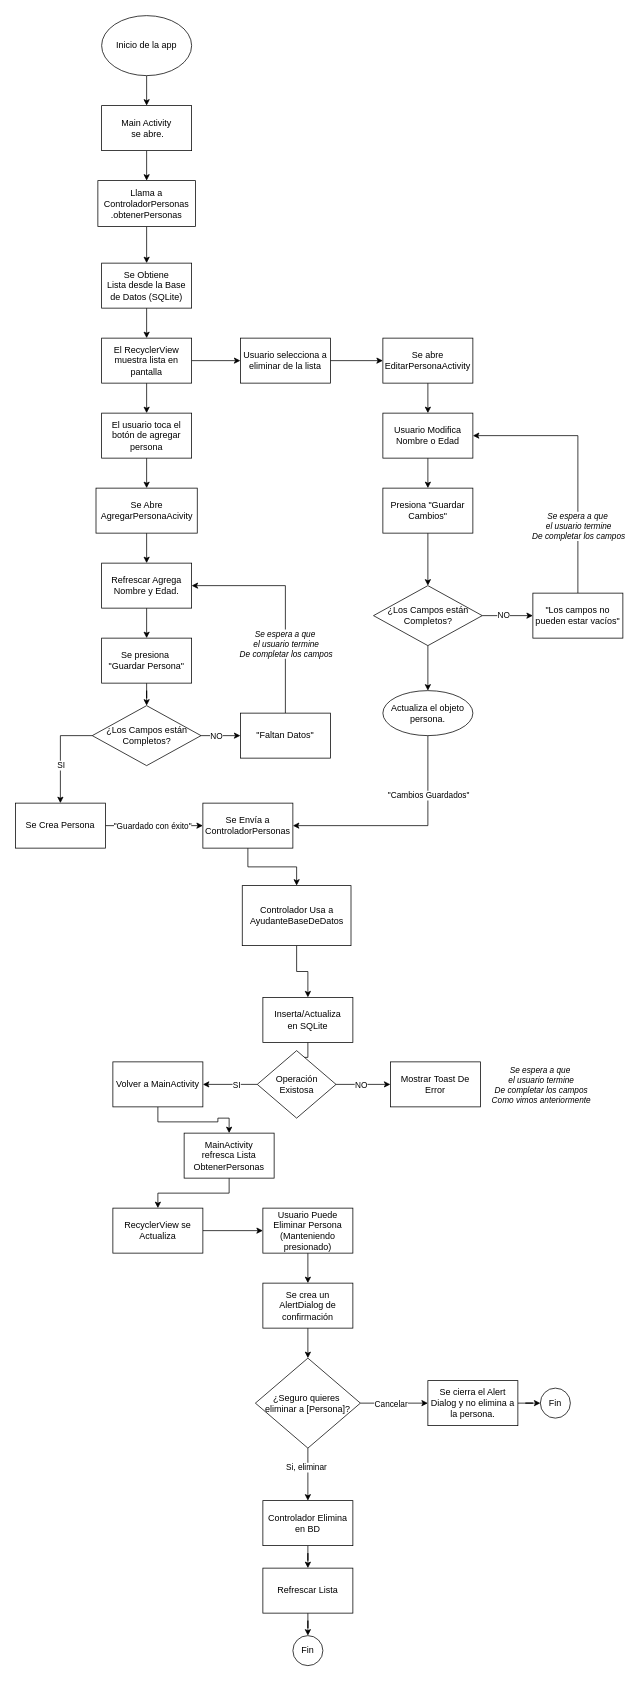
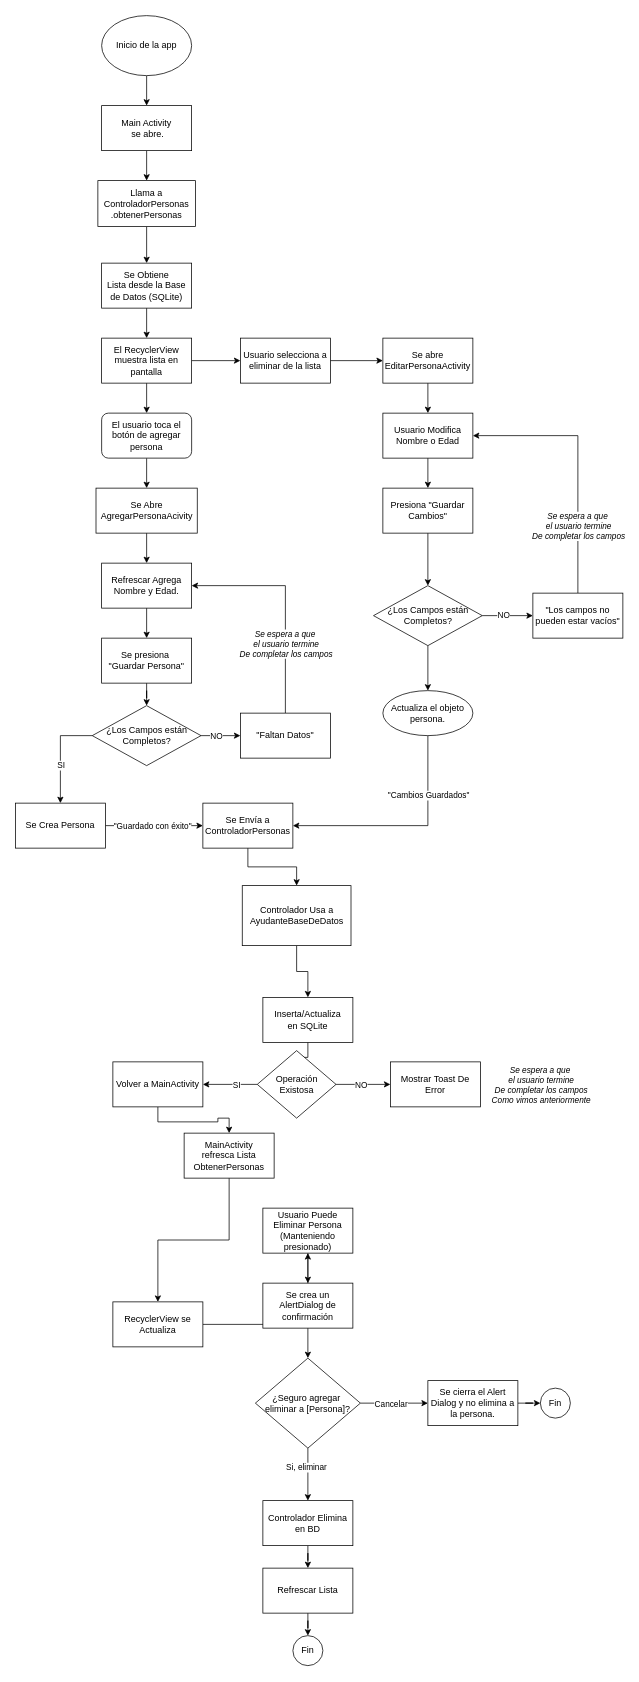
  <mxCell id="0" />
  <mxCell id="1" parent="0" />
  <mxCell id="2" value="" style="edgeStyle=orthogonalEdgeStyle;rounded=0;orthogonalLoop=1;jettySize=auto;html=1;" parent="1" source="3" target="5" edge="1"><mxGeometry relative="1" as="geometry" /></mxCell>
  <mxCell id="3" value="Inicio de la app" style="ellipse;whiteSpace=wrap;html=1;" parent="1" vertex="1"><mxGeometry x="135" y="20" width="120" height="80" as="geometry" /></mxCell>
  <mxCell id="4" style="edgeStyle=orthogonalEdgeStyle;rounded=0;orthogonalLoop=1;jettySize=auto;html=1;" parent="1" source="5" target="7" edge="1"><mxGeometry relative="1" as="geometry" /></mxCell>
  <mxCell id="5" value="Main Activity&lt;div&gt;&lt;span style=&quot;background-color: transparent; color: light-dark(rgb(0, 0, 0), rgb(255, 255, 255));&quot;&gt;&amp;nbsp;se abre.&lt;/span&gt;&lt;/div&gt;" style="whiteSpace=wrap;html=1;" parent="1" vertex="1"><mxGeometry x="135" y="140" width="120" height="60" as="geometry" /></mxCell>
  <mxCell id="6" value="" style="edgeStyle=orthogonalEdgeStyle;rounded=0;orthogonalLoop=1;jettySize=auto;html=1;" parent="1" source="7" target="9" edge="1"><mxGeometry relative="1" as="geometry" /></mxCell>
  <mxCell id="7" value="&lt;div&gt;Llama a&lt;/div&gt;&lt;div&gt;&lt;span style=&quot;background-color: transparent; color: light-dark(rgb(0, 0, 0), rgb(255, 255, 255));&quot;&gt;ControladorPersonas&lt;/span&gt;&lt;/div&gt;&lt;div&gt;&lt;span style=&quot;background-color: transparent; color: light-dark(rgb(0, 0, 0), rgb(255, 255, 255));&quot;&gt;.obtenerPersonas&lt;/span&gt;&lt;/div&gt;" style="whiteSpace=wrap;html=1;" parent="1" vertex="1"><mxGeometry x="130" y="240" width="130" height="61.25" as="geometry" /></mxCell>
  <mxCell id="8" value="" style="edgeStyle=orthogonalEdgeStyle;rounded=0;orthogonalLoop=1;jettySize=auto;html=1;" parent="1" source="9" target="12" edge="1"><mxGeometry relative="1" as="geometry" /></mxCell>
  <mxCell id="9" value="Se Obtiene&lt;div&gt;Lista desde la Base&lt;/div&gt;&lt;div&gt;de Datos (SQLite)&lt;/div&gt;" style="whiteSpace=wrap;html=1;" parent="1" vertex="1"><mxGeometry x="135" y="350.005" width="120" height="60" as="geometry" /></mxCell>
  <mxCell id="10" value="" style="edgeStyle=orthogonalEdgeStyle;rounded=0;orthogonalLoop=1;jettySize=auto;html=1;" parent="1" source="12" target="14" edge="1"><mxGeometry relative="1" as="geometry" /></mxCell>
  <mxCell id="11" value="" style="edgeStyle=orthogonalEdgeStyle;rounded=0;orthogonalLoop=1;jettySize=auto;html=1;" parent="1" source="12" target="16" edge="1"><mxGeometry relative="1" as="geometry" /></mxCell>
  <mxCell id="12" value="El RecyclerView&lt;div&gt;muestra lista en pantalla&lt;/div&gt;" style="whiteSpace=wrap;html=1;" parent="1" vertex="1"><mxGeometry x="135" y="449.995" width="120" height="60" as="geometry" /></mxCell>
  <mxCell id="13" value="" style="edgeStyle=orthogonalEdgeStyle;rounded=0;orthogonalLoop=1;jettySize=auto;html=1;" parent="1" source="14" target="20" edge="1"><mxGeometry relative="1" as="geometry" /></mxCell>
- <mxCell id="14" value="El usuario toca el botón de agregar persona" style="whiteSpace=wrap;html=1;" parent="1" vertex="1"><mxGeometry x="135" y="550.005" width="120" height="60" as="geometry" /></mxCell>
+ <mxCell id="14" value="El usuario toca el botón de agregar persona" style="whiteSpace=wrap;html=1;rounded=1;" parent="1" vertex="1"><mxGeometry x="135" y="550.005" width="120" height="60" as="geometry" /></mxCell>
  <mxCell id="15" value="" style="edgeStyle=orthogonalEdgeStyle;rounded=0;orthogonalLoop=1;jettySize=auto;html=1;" parent="1" source="16" target="18" edge="1"><mxGeometry relative="1" as="geometry" /></mxCell>
  <mxCell id="16" value="Usuario selecciona a eliminar de la lista" style="whiteSpace=wrap;html=1;" parent="1" vertex="1"><mxGeometry x="320" y="449.995" width="120" height="60" as="geometry" /></mxCell>
  <mxCell id="17" value="" style="edgeStyle=orthogonalEdgeStyle;rounded=0;orthogonalLoop=1;jettySize=auto;html=1;" parent="1" source="18" target="22" edge="1"><mxGeometry relative="1" as="geometry" /></mxCell>
  <mxCell id="18" value="Se abre&lt;div&gt;EditarPersonaActivity&lt;/div&gt;" style="whiteSpace=wrap;html=1;" parent="1" vertex="1"><mxGeometry x="510" y="449.995" width="120" height="60" as="geometry" /></mxCell>
  <mxCell id="19" value="" style="rounded=0;orthogonalLoop=1;jettySize=auto;html=1;exitX=0.5;exitY=1;exitDx=0;exitDy=0;" parent="1" source="20" target="26" edge="1"><mxGeometry relative="1" as="geometry"><mxPoint x="-80" y="680" as="sourcePoint" /><Array as="points" /></mxGeometry></mxCell>
  <mxCell id="20" value="Se Abre AgregarPersonaAcivity" style="whiteSpace=wrap;html=1;" parent="1" vertex="1"><mxGeometry x="127.5" y="650" width="135" height="60" as="geometry" /></mxCell>
  <mxCell id="21" value="" style="edgeStyle=orthogonalEdgeStyle;rounded=0;orthogonalLoop=1;jettySize=auto;html=1;" parent="1" source="22" target="51" edge="1"><mxGeometry relative="1" as="geometry" /></mxCell>
  <mxCell id="22" value="Usuario Modifica Nombre o Edad" style="whiteSpace=wrap;html=1;" parent="1" vertex="1"><mxGeometry x="510" y="550.005" width="120" height="60" as="geometry" /></mxCell>
  <mxCell id="23" style="edgeStyle=orthogonalEdgeStyle;rounded=0;orthogonalLoop=1;jettySize=auto;html=1;entryX=1;entryY=0.5;entryDx=0;entryDy=0;" parent="1" source="24" target="33" edge="1"><mxGeometry relative="1" as="geometry"><Array as="points"><mxPoint x="570" y="1100" /></Array></mxGeometry></mxCell>
  <mxCell id="24" value="Actualiza el objeto persona." style="ellipse;whiteSpace=wrap;html=1;" parent="1" vertex="1"><mxGeometry x="510" y="920" width="120" height="60" as="geometry" /></mxCell>
  <mxCell id="25" value="" style="edgeStyle=orthogonalEdgeStyle;rounded=0;orthogonalLoop=1;jettySize=auto;html=1;entryX=0.5;entryY=0;entryDx=0;entryDy=0;" parent="1" source="26" target="28" edge="1"><mxGeometry relative="1" as="geometry" /></mxCell>
  <mxCell id="26" value="Refrescar Agrega Nombre y Edad." style="whiteSpace=wrap;html=1;" parent="1" vertex="1"><mxGeometry x="135" y="750" width="120" height="60" as="geometry" /></mxCell>
  <mxCell id="27" style="edgeStyle=orthogonalEdgeStyle;rounded=0;orthogonalLoop=1;jettySize=auto;html=1;entryX=0.5;entryY=0;entryDx=0;entryDy=0;" parent="1" source="28" target="73" edge="1"><mxGeometry relative="1" as="geometry" /></mxCell>
  <mxCell id="28" value="Se presiona&amp;nbsp;&lt;div&gt;&quot;Guardar Persona&quot;&lt;/div&gt;" style="whiteSpace=wrap;html=1;" parent="1" vertex="1"><mxGeometry x="135" y="850" width="120" height="60" as="geometry" /></mxCell>
  <mxCell id="29" value="" style="rounded=0;orthogonalLoop=1;jettySize=auto;html=1;entryX=0;entryY=0.5;entryDx=0;entryDy=0;" parent="1" source="31" target="33" edge="1"><mxGeometry relative="1" as="geometry" /></mxCell>
  <mxCell id="30" value="&quot;Guardado con éxito&quot;" style="edgeLabel;html=1;align=center;verticalAlign=middle;resizable=0;points=[];" parent="29" vertex="1" connectable="0"><mxGeometry x="0.042" y="2" relative="1" as="geometry"><mxPoint x="-6" y="2" as="offset" /></mxGeometry></mxCell>
  <mxCell id="31" value="Se Crea Persona" style="whiteSpace=wrap;html=1;" parent="1" vertex="1"><mxGeometry x="20" y="1070" width="120" height="60" as="geometry" /></mxCell>
  <mxCell id="32" value="" style="edgeStyle=orthogonalEdgeStyle;rounded=0;orthogonalLoop=1;jettySize=auto;html=1;entryX=0.5;entryY=0;entryDx=0;entryDy=0;" parent="1" source="33" target="35" edge="1"><mxGeometry relative="1" as="geometry"><mxPoint x="395" y="1060" as="targetPoint" /></mxGeometry></mxCell>
  <mxCell id="33" value="Se Envía a ControladorPersonas" style="whiteSpace=wrap;html=1;" parent="1" vertex="1"><mxGeometry x="270" y="1070" width="120" height="60" as="geometry" /></mxCell>
  <mxCell id="34" value="" style="edgeStyle=orthogonalEdgeStyle;rounded=0;orthogonalLoop=1;jettySize=auto;html=1;" parent="1" source="35" target="37" edge="1"><mxGeometry relative="1" as="geometry" /></mxCell>
  <mxCell id="35" value="Controlador Usa a&lt;div&gt;AyudanteBaseDeDatos&lt;/div&gt;" style="whiteSpace=wrap;html=1;" parent="1" vertex="1"><mxGeometry x="322.5" y="1180" width="145" height="80" as="geometry" /></mxCell>
  <mxCell id="36" value="" style="edgeStyle=orthogonalEdgeStyle;rounded=0;orthogonalLoop=1;jettySize=auto;html=1;" parent="1" source="37" target="42" edge="1"><mxGeometry relative="1" as="geometry" /></mxCell>
  <mxCell id="37" value="Inserta/Actualiza&lt;div&gt;en SQLite&lt;/div&gt;" style="whiteSpace=wrap;html=1;" parent="1" vertex="1"><mxGeometry x="350" y="1329" width="120" height="60" as="geometry" /></mxCell>
  <mxCell id="38" value="" style="edgeStyle=orthogonalEdgeStyle;rounded=0;orthogonalLoop=1;jettySize=auto;html=1;" parent="1" source="42" target="44" edge="1"><mxGeometry relative="1" as="geometry" /></mxCell>
  <mxCell id="39" value="SI" style="edgeLabel;html=1;align=center;verticalAlign=middle;resizable=0;points=[];" parent="38" vertex="1" connectable="0"><mxGeometry x="-0.231" relative="1" as="geometry"><mxPoint as="offset" /></mxGeometry></mxCell>
  <mxCell id="40" value="" style="edgeStyle=orthogonalEdgeStyle;rounded=0;orthogonalLoop=1;jettySize=auto;html=1;" parent="1" source="42" target="45" edge="1"><mxGeometry relative="1" as="geometry" /></mxCell>
  <mxCell id="41" value="NO" style="edgeLabel;html=1;align=center;verticalAlign=middle;resizable=0;points=[];" parent="40" vertex="1" connectable="0"><mxGeometry x="0.126" y="-4" relative="1" as="geometry"><mxPoint x="-8" y="-4" as="offset" /></mxGeometry></mxCell>
  <mxCell id="42" value="Operación Existosa" style="rhombus;whiteSpace=wrap;html=1;" parent="1" vertex="1"><mxGeometry x="342.5" y="1400" width="105" height="90" as="geometry" /></mxCell>
  <mxCell id="43" value="" style="edgeStyle=orthogonalEdgeStyle;rounded=0;orthogonalLoop=1;jettySize=auto;html=1;" parent="1" source="44" target="47" edge="1"><mxGeometry relative="1" as="geometry" /></mxCell>
  <mxCell id="44" value="Volver a MainActivity" style="whiteSpace=wrap;html=1;" parent="1" vertex="1"><mxGeometry x="150" y="1415" width="120" height="60" as="geometry" /></mxCell>
  <mxCell id="45" value="Mostrar Toast De Error" style="whiteSpace=wrap;html=1;" parent="1" vertex="1"><mxGeometry x="520" y="1415" width="120" height="60" as="geometry" /></mxCell>
  <mxCell id="46" value="" style="edgeStyle=orthogonalEdgeStyle;rounded=0;orthogonalLoop=1;jettySize=auto;html=1;" parent="1" source="47" target="49" edge="1"><mxGeometry relative="1" as="geometry" /></mxCell>
  <mxCell id="47" value="MainActivity&lt;div&gt;refresca Lista&lt;/div&gt;&lt;div&gt;ObtenerPersonas&lt;/div&gt;" style="whiteSpace=wrap;html=1;" parent="1" vertex="1"><mxGeometry x="245" y="1510" width="120" height="60" as="geometry" /></mxCell>
  <mxCell id="48" value="" style="edgeStyle=orthogonalEdgeStyle;rounded=0;orthogonalLoop=1;jettySize=auto;html=1;" parent="1" source="49" target="53" edge="1"><mxGeometry relative="1" as="geometry" /></mxCell>
- <mxCell id="49" value="RecyclerView se Actualiza" style="whiteSpace=wrap;html=1;" parent="1" vertex="1"><mxGeometry x="150" y="1610" width="120" height="60" as="geometry" /></mxCell>
+ <mxCell id="49" value="RecyclerView se Actualiza" style="whiteSpace=wrap;html=1;" parent="1" vertex="1"><mxGeometry x="150" y="1735" width="120" height="60" as="geometry" /></mxCell>
  <mxCell id="50" style="rounded=0;orthogonalLoop=1;jettySize=auto;html=1;entryX=0.5;entryY=0;entryDx=0;entryDy=0;" parent="1" source="51" target="81" edge="1"><mxGeometry relative="1" as="geometry" /></mxCell>
  <mxCell id="51" value="Presiona &quot;Guardar Cambios&quot;" style="whiteSpace=wrap;html=1;" parent="1" vertex="1"><mxGeometry x="510" y="650.005" width="120" height="60" as="geometry" /></mxCell>
  <mxCell id="52" value="" style="edgeStyle=orthogonalEdgeStyle;rounded=0;orthogonalLoop=1;jettySize=auto;html=1;" parent="1" source="53" target="55" edge="1"><mxGeometry relative="1" as="geometry" /></mxCell>
  <mxCell id="53" value="Usuario Puede Eliminar Persona&lt;div&gt;(Manteniendo presionado)&lt;/div&gt;" style="whiteSpace=wrap;html=1;" parent="1" vertex="1"><mxGeometry x="350" y="1610" width="120" height="60" as="geometry" /></mxCell>
  <mxCell id="54" value="" style="edgeStyle=orthogonalEdgeStyle;rounded=0;orthogonalLoop=1;jettySize=auto;html=1;" parent="1" source="55" target="60" edge="1"><mxGeometry relative="1" as="geometry" /></mxCell>
  <mxCell id="55" value="Se crea un AlertDialog de confirmación" style="whiteSpace=wrap;html=1;" parent="1" vertex="1"><mxGeometry x="350" y="1710" width="120" height="60" as="geometry" /></mxCell>
  <mxCell id="56" value="" style="edgeStyle=orthogonalEdgeStyle;rounded=0;orthogonalLoop=1;jettySize=auto;html=1;" parent="1" source="60" target="62" edge="1"><mxGeometry relative="1" as="geometry" /></mxCell>
  <mxCell id="57" value="Si, eliminar" style="edgeLabel;html=1;align=center;verticalAlign=middle;resizable=0;points=[];" parent="56" vertex="1" connectable="0"><mxGeometry x="-0.286" y="-3" relative="1" as="geometry"><mxPoint as="offset" /></mxGeometry></mxCell>
  <mxCell id="58" value="" style="edgeStyle=orthogonalEdgeStyle;rounded=0;orthogonalLoop=1;jettySize=auto;html=1;" parent="1" source="60" target="66" edge="1"><mxGeometry relative="1" as="geometry" /></mxCell>
  <mxCell id="59" value="Cancelar" style="edgeLabel;html=1;align=center;verticalAlign=middle;resizable=0;points=[];" parent="58" vertex="1" connectable="0"><mxGeometry x="0.154" relative="1" as="geometry"><mxPoint x="-12" as="offset" /></mxGeometry></mxCell>
- <mxCell id="60" value="¿Seguro quieres&amp;nbsp;&lt;div&gt;eliminar a [Persona]?&lt;/div&gt;" style="rhombus;whiteSpace=wrap;html=1;" parent="1" vertex="1"><mxGeometry x="340" y="1810" width="140" height="120" as="geometry" /></mxCell>
+ <mxCell id="60" value="¿Seguro agregar&amp;nbsp;&lt;div&gt;eliminar a [Persona]?&lt;/div&gt;" style="rhombus;whiteSpace=wrap;html=1;" parent="1" vertex="1"><mxGeometry x="340" y="1810" width="140" height="120" as="geometry" /></mxCell>
  <mxCell id="61" value="" style="edgeStyle=orthogonalEdgeStyle;rounded=0;orthogonalLoop=1;jettySize=auto;html=1;" parent="1" source="62" target="64" edge="1"><mxGeometry relative="1" as="geometry" /></mxCell>
  <mxCell id="62" value="Controlador Elimina en BD" style="whiteSpace=wrap;html=1;" parent="1" vertex="1"><mxGeometry x="350" y="2000" width="120" height="60" as="geometry" /></mxCell>
  <mxCell id="63" style="edgeStyle=orthogonalEdgeStyle;rounded=0;orthogonalLoop=1;jettySize=auto;html=1;entryX=0.5;entryY=0;entryDx=0;entryDy=0;" parent="1" source="64" target="68" edge="1"><mxGeometry relative="1" as="geometry" /></mxCell>
  <mxCell id="64" value="Refrescar Lista" style="whiteSpace=wrap;html=1;" parent="1" vertex="1"><mxGeometry x="350" y="2090" width="120" height="60" as="geometry" /></mxCell>
  <mxCell id="65" value="" style="edgeStyle=orthogonalEdgeStyle;rounded=0;orthogonalLoop=1;jettySize=auto;html=1;" parent="1" source="66" target="67" edge="1"><mxGeometry relative="1" as="geometry" /></mxCell>
  <mxCell id="66" value="Se cierra el Alert Dialog y no elimina a la persona." style="whiteSpace=wrap;html=1;" parent="1" vertex="1"><mxGeometry x="570" y="1840" width="120" height="60" as="geometry" /></mxCell>
  <mxCell id="67" value="Fin" style="ellipse;whiteSpace=wrap;html=1;" parent="1" vertex="1"><mxGeometry x="720" y="1850" width="40" height="40" as="geometry" /></mxCell>
  <mxCell id="68" value="Fin" style="ellipse;whiteSpace=wrap;html=1;" parent="1" vertex="1"><mxGeometry x="390" y="2180" width="40" height="40" as="geometry" /></mxCell>
  <mxCell id="69" value="" style="edgeStyle=orthogonalEdgeStyle;rounded=0;orthogonalLoop=1;jettySize=auto;html=1;exitX=1;exitY=0.5;exitDx=0;exitDy=0;" parent="1" source="73" target="76" edge="1"><mxGeometry relative="1" as="geometry"><mxPoint x="352" y="900" as="sourcePoint" /></mxGeometry></mxCell>
  <mxCell id="70" value="NO" style="edgeLabel;html=1;align=center;verticalAlign=middle;resizable=0;points=[];" parent="69" vertex="1" connectable="0"><mxGeometry x="0.116" y="1" relative="1" as="geometry"><mxPoint x="-9" y="1" as="offset" /></mxGeometry></mxCell>
  <mxCell id="71" style="rounded=0;orthogonalLoop=1;jettySize=auto;html=1;exitX=0;exitY=0.5;exitDx=0;exitDy=0;entryX=0.5;entryY=0;entryDx=0;entryDy=0;" parent="1" source="73" target="31" edge="1"><mxGeometry relative="1" as="geometry"><Array as="points"><mxPoint x="80" y="980" /></Array></mxGeometry></mxCell>
  <mxCell id="72" value="SI" style="edgeLabel;html=1;align=center;verticalAlign=middle;resizable=0;points=[];" parent="71" vertex="1" connectable="0"><mxGeometry x="-0.12" y="-2" relative="1" as="geometry"><mxPoint x="2" y="24" as="offset" /></mxGeometry></mxCell>
  <mxCell id="73" value="¿Los Campos están Completos?" style="rhombus;whiteSpace=wrap;html=1;" parent="1" vertex="1"><mxGeometry x="122.5" y="940" width="145" height="80" as="geometry" /></mxCell>
  <mxCell id="74" style="rounded=0;orthogonalLoop=1;jettySize=auto;html=1;exitX=0.5;exitY=0;exitDx=0;exitDy=0;entryX=1;entryY=0.5;entryDx=0;entryDy=0;" parent="1" source="76" target="26" edge="1"><mxGeometry relative="1" as="geometry"><Array as="points"><mxPoint x="380" y="780" /></Array></mxGeometry></mxCell>
  <mxCell id="75" value="&lt;span&gt;&lt;i&gt;Se espera a que&amp;nbsp;&lt;/i&gt;&lt;/span&gt;&lt;div&gt;&lt;span&gt;&lt;i&gt;el usuario termine&lt;/i&gt;&lt;/span&gt;&lt;/div&gt;&lt;div&gt;&lt;span&gt;&lt;i&gt;De completar los campos&lt;/i&gt;&lt;/span&gt;&lt;/div&gt;" style="edgeLabel;html=1;align=center;verticalAlign=middle;resizable=0;points=[];textShadow=0;labelBorderColor=none;fontStyle=0" parent="74" vertex="1" connectable="0"><mxGeometry x="-0.506" relative="1" as="geometry"><mxPoint y="-20" as="offset" /></mxGeometry></mxCell>
  <mxCell id="76" value="&quot;Faltan Datos&quot;" style="whiteSpace=wrap;html=1;" parent="1" vertex="1"><mxGeometry x="320" y="950" width="120" height="60" as="geometry" /></mxCell>
  <mxCell id="77" value="" style="edgeStyle=orthogonalEdgeStyle;rounded=0;orthogonalLoop=1;jettySize=auto;html=1;" parent="1" source="81" target="83" edge="1"><mxGeometry relative="1" as="geometry" /></mxCell>
  <mxCell id="78" value="NO" style="edgeLabel;html=1;align=center;verticalAlign=middle;resizable=0;points=[];" parent="77" vertex="1" connectable="0"><mxGeometry x="-0.178" y="2" relative="1" as="geometry"><mxPoint as="offset" /></mxGeometry></mxCell>
  <mxCell id="79" style="rounded=0;orthogonalLoop=1;jettySize=auto;html=1;entryX=0.5;entryY=0;entryDx=0;entryDy=0;exitX=0.5;exitY=1;exitDx=0;exitDy=0;" parent="1" source="81" target="24" edge="1"><mxGeometry relative="1" as="geometry"><mxPoint x="843.75" y="790" as="sourcePoint" /><mxPoint x="761.25" y="1010.01" as="targetPoint" /><Array as="points" /></mxGeometry></mxCell>
  <mxCell id="80" value="&quot;Cambios Guardados&quot;" style="edgeLabel;html=1;align=center;verticalAlign=middle;resizable=0;points=[];" parent="79" vertex="1" connectable="0"><mxGeometry x="-0.231" y="1" relative="1" as="geometry"><mxPoint x="-1" y="176" as="offset" /></mxGeometry></mxCell>
  <mxCell id="81" value="¿Los Campos están Completos?" style="rhombus;whiteSpace=wrap;html=1;" parent="1" vertex="1"><mxGeometry x="497.5" y="780" width="145" height="80" as="geometry" /></mxCell>
  <mxCell id="82" style="edgeStyle=orthogonalEdgeStyle;rounded=0;orthogonalLoop=1;jettySize=auto;html=1;entryX=1;entryY=0.5;entryDx=0;entryDy=0;" parent="1" source="83" target="22" edge="1"><mxGeometry relative="1" as="geometry"><Array as="points"><mxPoint x="770" y="580" /></Array></mxGeometry></mxCell>
  <mxCell id="83" value="&quot;Los campos no pueden estar vacíos&quot;" style="whiteSpace=wrap;html=1;" parent="1" vertex="1"><mxGeometry x="710" y="790" width="120" height="60" as="geometry" /></mxCell>
  <mxCell id="84" value="&lt;span&gt;&lt;i&gt;Se espera a que&amp;nbsp;&lt;/i&gt;&lt;/span&gt;&lt;div&gt;&lt;span&gt;&lt;i&gt;el usuario termine&lt;/i&gt;&lt;/span&gt;&lt;/div&gt;&lt;div&gt;&lt;span&gt;&lt;i&gt;De completar los campos&lt;/i&gt;&lt;/span&gt;&lt;/div&gt;" style="edgeLabel;html=1;align=center;verticalAlign=middle;resizable=0;points=[];textShadow=0;labelBorderColor=none;fontStyle=0" parent="1" vertex="1" connectable="0"><mxGeometry x="770" y="700" as="geometry" /></mxCell>
  <mxCell id="85" value="&lt;span&gt;&lt;i&gt;Se espera a que&amp;nbsp;&lt;/i&gt;&lt;/span&gt;&lt;div&gt;&lt;span&gt;&lt;i&gt;el usuario termine&lt;/i&gt;&lt;/span&gt;&lt;/div&gt;&lt;div&gt;&lt;span&gt;&lt;i&gt;De completar los campos&lt;/i&gt;&lt;/span&gt;&lt;/div&gt;&lt;div&gt;&lt;span&gt;&lt;i&gt;Como vimos anteriormente&lt;/i&gt;&lt;/span&gt;&lt;/div&gt;" style="edgeLabel;html=1;align=center;verticalAlign=middle;resizable=0;points=[];textShadow=0;labelBorderColor=none;fontStyle=0" parent="1" vertex="1" connectable="0"><mxGeometry x="720" y="1445" as="geometry" /></mxCell>
